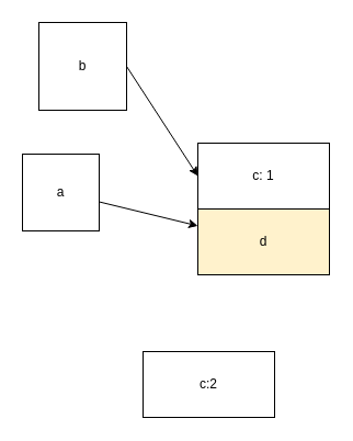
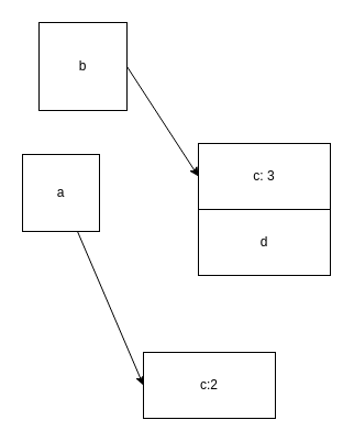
  <mxCell id="0" />
  <mxCell id="1" parent="0" />
- <mxCell id="2" style="edgeStyle=none;html=1;" edge="1" parent="1" source="3" target="7"><mxGeometry relative="1" as="geometry" /></mxCell>
+ <mxCell id="2" style="edgeStyle=none;html=1;entryX=0;entryY=0.5;entryDx=0;entryDy=0;" edge="1" parent="1" source="3" target="8"><mxGeometry relative="1" as="geometry" /></mxCell>
  <mxCell id="3" value="a" style="whiteSpace=wrap;html=1;aspect=fixed;" vertex="1" parent="1"><mxGeometry x="20" y="140" width="70" height="70" as="geometry" /></mxCell>
- <mxCell id="4" value="c: 1" style="rounded=0;whiteSpace=wrap;html=1;" vertex="1" parent="1"><mxGeometry x="180" y="130" width="120" height="60" as="geometry" /></mxCell>
+ <mxCell id="4" value="c: 3" style="rounded=0;whiteSpace=wrap;html=1;" vertex="1" parent="1"><mxGeometry x="180" y="130" width="120" height="60" as="geometry" /></mxCell>
  <mxCell id="5" style="edgeStyle=none;html=1;exitX=1;exitY=0.5;exitDx=0;exitDy=0;entryX=0;entryY=0.5;entryDx=0;entryDy=0;" edge="1" parent="1" source="6" target="4"><mxGeometry relative="1" as="geometry" /></mxCell>
  <mxCell id="6" value="b" style="whiteSpace=wrap;html=1;aspect=fixed;" vertex="1" parent="1"><mxGeometry x="35" y="20" width="80" height="80" as="geometry" /></mxCell>
- <mxCell id="7" value="d" style="rounded=0;whiteSpace=wrap;html=1;fillColor=#fff2cc;" vertex="1" parent="1"><mxGeometry x="180" y="190" width="120" height="60" as="geometry" /></mxCell>
+ <mxCell id="7" value="d" style="rounded=0;whiteSpace=wrap;html=1;" vertex="1" parent="1"><mxGeometry x="180" y="190" width="120" height="60" as="geometry" /></mxCell>
  <mxCell id="8" value="c:2" style="rounded=0;whiteSpace=wrap;html=1;" vertex="1" parent="1"><mxGeometry x="130" y="320" width="120" height="60" as="geometry" /></mxCell>
